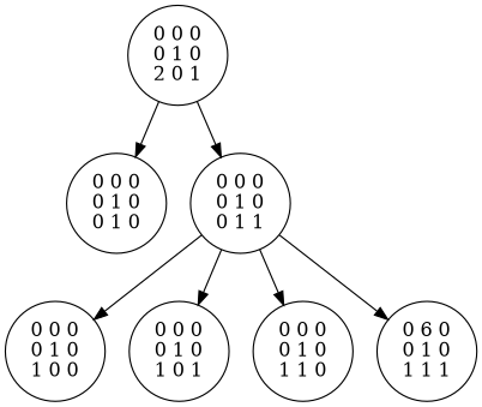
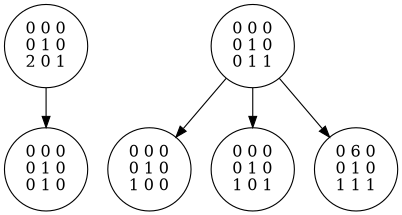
  digraph {
    n1 [label="0 0 0\n0 1 0\n2 0 1"]
    n2 [label="0 0 0\n0 1 0\n0 1 0"]
    n3 [label="0 0 0\n0 1 0\n0 1 1"]
    n4 [label="0 0 0\n0 1 0\n1 0 0"]
    n5 [label="0 0 0\n0 1 0\n1 0 1"]
-   n6 [label="0 0 0\n0 1 0\n1 1 0"]
    n7 [label="0 6 0\n0 1 0\n1 1 1"]
    n1 -> n2
-   n1 -> n3
    n3 -> n4
    n3 -> n5
-   n3 -> n6
    n3 -> n7
  }
